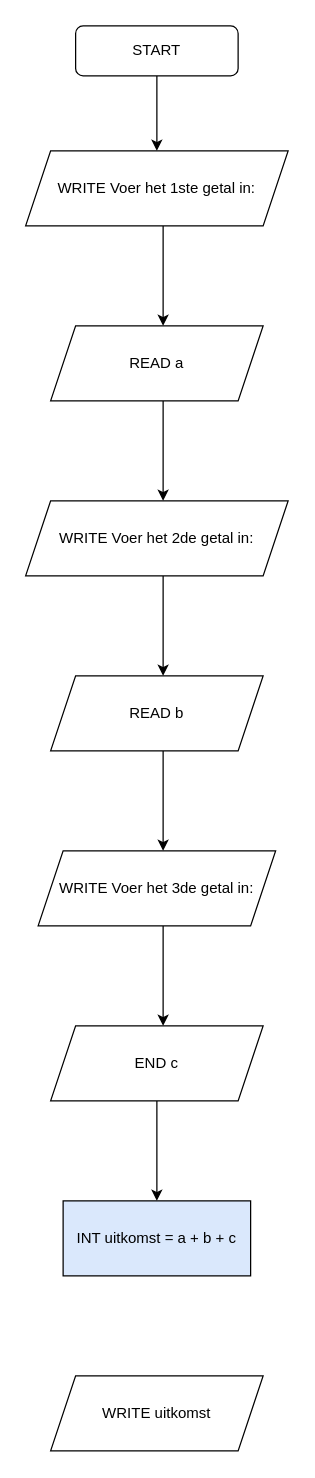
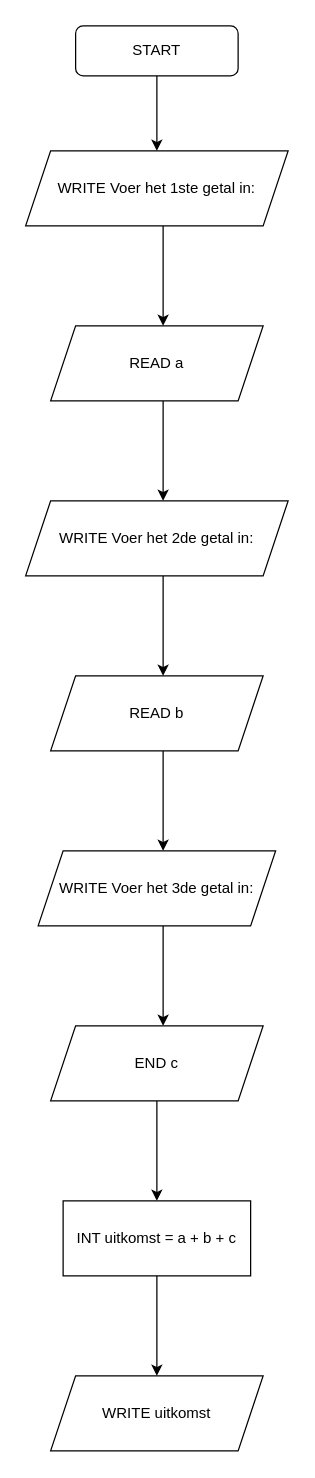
  <mxCell id="0" />
  <mxCell id="1" parent="0" />
  <mxCell id="2" value="WRITE Voer het 1ste getal in:" style="shape=parallelogram;perimeter=parallelogramPerimeter;whiteSpace=wrap;html=1;fixedSize=1;" parent="1" vertex="1"><mxGeometry x="20" y="120" width="210" height="60" as="geometry" /></mxCell>
  <mxCell id="3" value="" style="endArrow=classic;html=1;rounded=0;" parent="1" edge="1"><mxGeometry width="50" height="50" relative="1" as="geometry"><mxPoint x="130" y="180" as="sourcePoint" /><mxPoint x="130" y="260" as="targetPoint" /></mxGeometry></mxCell>
  <mxCell id="4" value="READ a" style="shape=parallelogram;perimeter=parallelogramPerimeter;whiteSpace=wrap;html=1;fixedSize=1;" parent="1" vertex="1"><mxGeometry x="40" y="260" width="170" height="60" as="geometry" /></mxCell>
  <mxCell id="5" value="" style="endArrow=classic;html=1;rounded=0;" parent="1" edge="1"><mxGeometry width="50" height="50" relative="1" as="geometry"><mxPoint x="130" y="320" as="sourcePoint" /><mxPoint x="130" y="400" as="targetPoint" /></mxGeometry></mxCell>
  <mxCell id="6" value="WRITE Voer het 2de getal in:" style="shape=parallelogram;perimeter=parallelogramPerimeter;whiteSpace=wrap;html=1;fixedSize=1;" parent="1" vertex="1"><mxGeometry x="20" y="400" width="210" height="60" as="geometry" /></mxCell>
  <mxCell id="7" value="" style="endArrow=classic;html=1;rounded=0;" parent="1" edge="1"><mxGeometry width="50" height="50" relative="1" as="geometry"><mxPoint x="130" y="460" as="sourcePoint" /><mxPoint x="130" y="540" as="targetPoint" /></mxGeometry></mxCell>
  <mxCell id="8" value="READ b" style="shape=parallelogram;perimeter=parallelogramPerimeter;whiteSpace=wrap;html=1;fixedSize=1;" parent="1" vertex="1"><mxGeometry x="40" y="540" width="170" height="60" as="geometry" /></mxCell>
  <mxCell id="9" value="" style="endArrow=classic;html=1;rounded=0;" parent="1" edge="1"><mxGeometry width="50" height="50" relative="1" as="geometry"><mxPoint x="130" y="600" as="sourcePoint" /><mxPoint x="130" y="680" as="targetPoint" /></mxGeometry></mxCell>
  <mxCell id="10" value="WRITE Voer het 3de getal in:" style="shape=parallelogram;perimeter=parallelogramPerimeter;whiteSpace=wrap;html=1;fixedSize=1;" parent="1" vertex="1"><mxGeometry x="30" y="680" width="190" height="60" as="geometry" /></mxCell>
  <mxCell id="11" value="" style="endArrow=classic;html=1;rounded=0;" parent="1" edge="1"><mxGeometry width="50" height="50" relative="1" as="geometry"><mxPoint x="130" y="740" as="sourcePoint" /><mxPoint x="130" y="820" as="targetPoint" /></mxGeometry></mxCell>
  <mxCell id="12" value="" style="edgeStyle=orthogonalEdgeStyle;rounded=0;orthogonalLoop=1;jettySize=auto;html=1;" edge="1" parent="1" source="13" target="16"><mxGeometry relative="1" as="geometry" /></mxCell>
  <mxCell id="13" value="END c" style="shape=parallelogram;perimeter=parallelogramPerimeter;whiteSpace=wrap;html=1;fixedSize=1;" parent="1" vertex="1"><mxGeometry x="40" y="820" width="170" height="60" as="geometry" /></mxCell>
  <mxCell id="14" value="WRITE uitkomst" style="shape=parallelogram;perimeter=parallelogramPerimeter;whiteSpace=wrap;html=1;fixedSize=1;" parent="1" vertex="1"><mxGeometry x="40" y="1100" width="170" height="60" as="geometry" /></mxCell>
- <mxCell id="16" value="INT uitkomst = a + b + c" style="whiteSpace=wrap;html=1;fillColor=#dae8fc;" vertex="1" parent="1"><mxGeometry x="50" y="960" width="150" height="60" as="geometry" /></mxCell>
+ <mxCell id="15" style="edgeStyle=orthogonalEdgeStyle;rounded=0;orthogonalLoop=1;jettySize=auto;html=1;entryX=0.5;entryY=0;entryDx=0;entryDy=0;" edge="1" parent="1" source="16" target="14"><mxGeometry relative="1" as="geometry" /></mxCell>
+ <mxCell id="16" value="INT uitkomst = a + b + c" style="whiteSpace=wrap;html=1;" vertex="1" parent="1"><mxGeometry x="50" y="960" width="150" height="60" as="geometry" /></mxCell>
  <mxCell id="17" style="edgeStyle=orthogonalEdgeStyle;rounded=0;orthogonalLoop=1;jettySize=auto;html=1;entryX=0.5;entryY=0;entryDx=0;entryDy=0;" edge="1" parent="1" source="18" target="2"><mxGeometry relative="1" as="geometry" /></mxCell>
  <mxCell id="18" value="START" style="whiteSpace=wrap;html=1;rounded=1;" vertex="1" parent="1"><mxGeometry x="60" y="20" width="130" height="40" as="geometry" /></mxCell>
